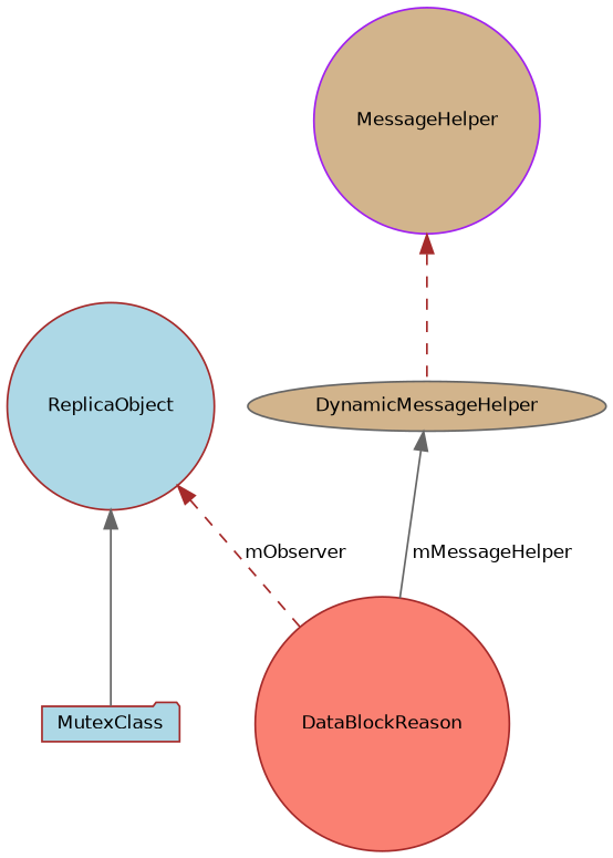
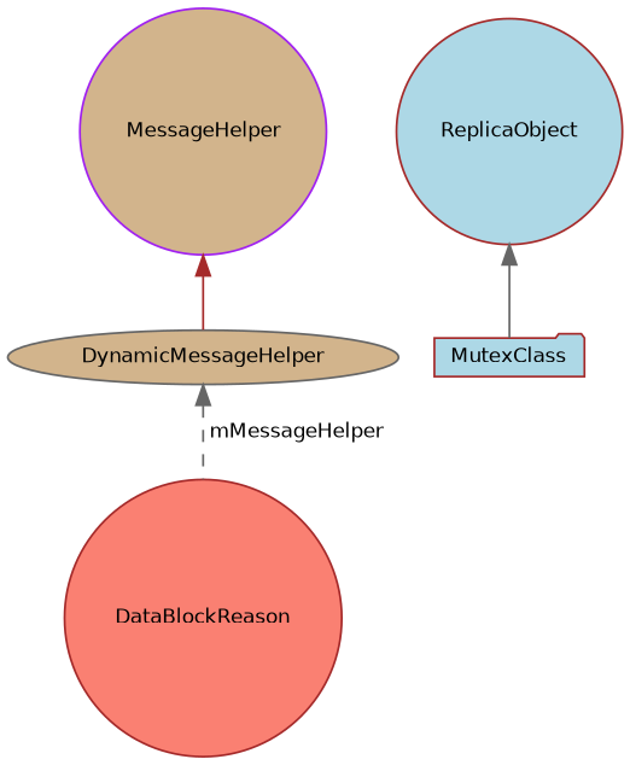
  digraph {
    node [color=brown fillcolor=lightblue fontname=Helvetica fontsize=10 shape=circle style=filled]
    edge [color=brown dir=back fontname=Helvetica fontsize=10 labelfontname=Helvetica labelfontsize=10 style=dashed]
    n1 [fillcolor=salmon fontcolor=black height=0.2 label=DataBlockReason width=0.4]
    n2 [height=0.2 label=ReplicaObject width=0.4]
    n3 [height=0.2 label=MutexClass shape=folder width=0.4]
    n4 [color=gray40 fillcolor=tan height=0.2 label=DynamicMessageHelper shape=ellipse width=0.4]
    n5 [color=purple fillcolor=tan height=0.2 label=MessageHelper width=0.4]
-   n2 -> n1 [label=" mObserver"]
    n2 -> n3 [color=gray40 style=solid]
-   n4 -> n1 [color=gray40 label=" mMessageHelper" style=solid]
-   n5 -> n4
+   n4 -> n1 [color=gray40 label=" mMessageHelper"]
+   n5 -> n4 [style=solid]
  }
